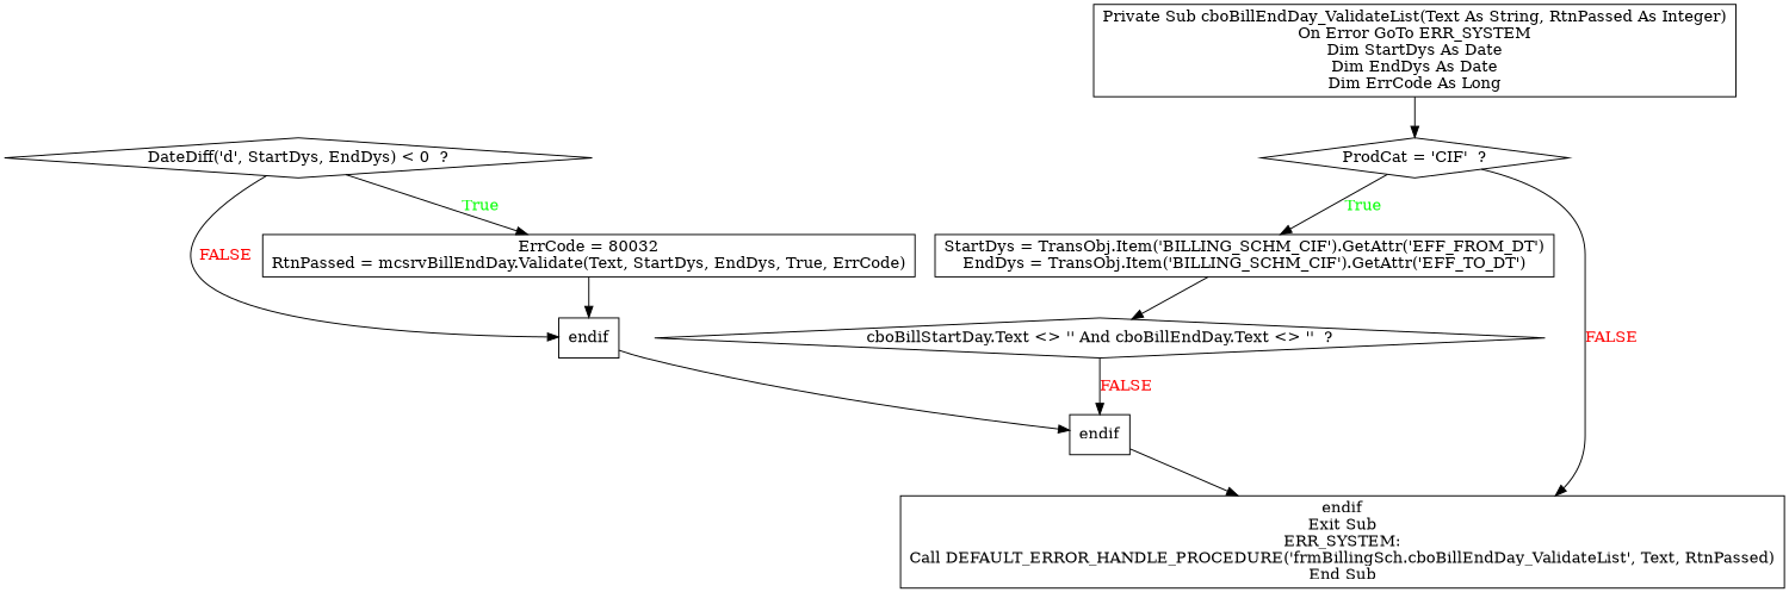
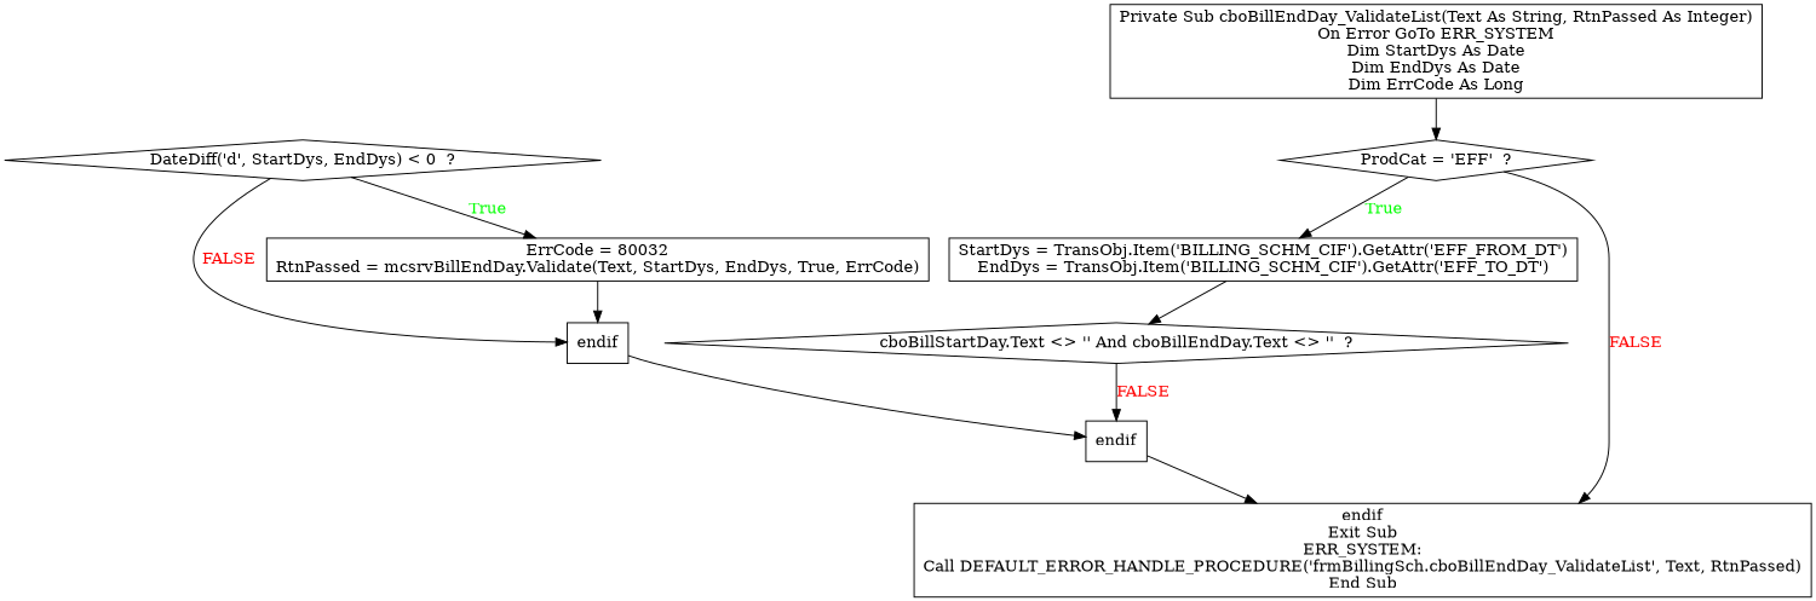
  digraph {
    node [shape=box]
    n1 [label="Private Sub cboBillEndDay_ValidateList(Text As String, RtnPassed As Integer)\nOn Error GoTo ERR_SYSTEM\nDim StartDys As Date\nDim EndDys As Date\nDim ErrCode As Long"]
-   n2 [label="ProdCat = 'CIF'  ?" shape=diamond]
+   n2 [label="ProdCat = 'EFF'  ?" shape=diamond]
    n3 [label="StartDys = TransObj.Item('BILLING_SCHM_CIF').GetAttr('EFF_FROM_DT')\nEndDys = TransObj.Item('BILLING_SCHM_CIF').GetAttr('EFF_TO_DT')"]
    n4 [label="endif\nExit Sub\nERR_SYSTEM:\nCall DEFAULT_ERROR_HANDLE_PROCEDURE('frmBillingSch.cboBillEndDay_ValidateList', Text, RtnPassed)\nEnd Sub"]
    n5 [label="cboBillStartDay.Text <> '' And cboBillEndDay.Text <> ''  ?" shape=diamond]
    n6 [label=endif]
    n7 [label="DateDiff('d', StartDys, EndDys) < 0  ?" shape=diamond]
    n8 [label="ErrCode = 80032\nRtnPassed = mcsrvBillEndDay.Validate(Text, StartDys, EndDys, True, ErrCode)"]
    n9 [label=endif]
    n1 -> n2
    n2 -> n3 [fontcolor=GREEN label=True]
    n2 -> n4 [fontcolor=RED label=FALSE]
    n3 -> n5
    n5 -> n6 [fontcolor=RED label=FALSE]
    n6 -> n4
    n7 -> n8 [fontcolor=GREEN label=True]
    n7 -> n9 [fontcolor=RED label=FALSE]
    n8 -> n9
    n9 -> n6
  }
